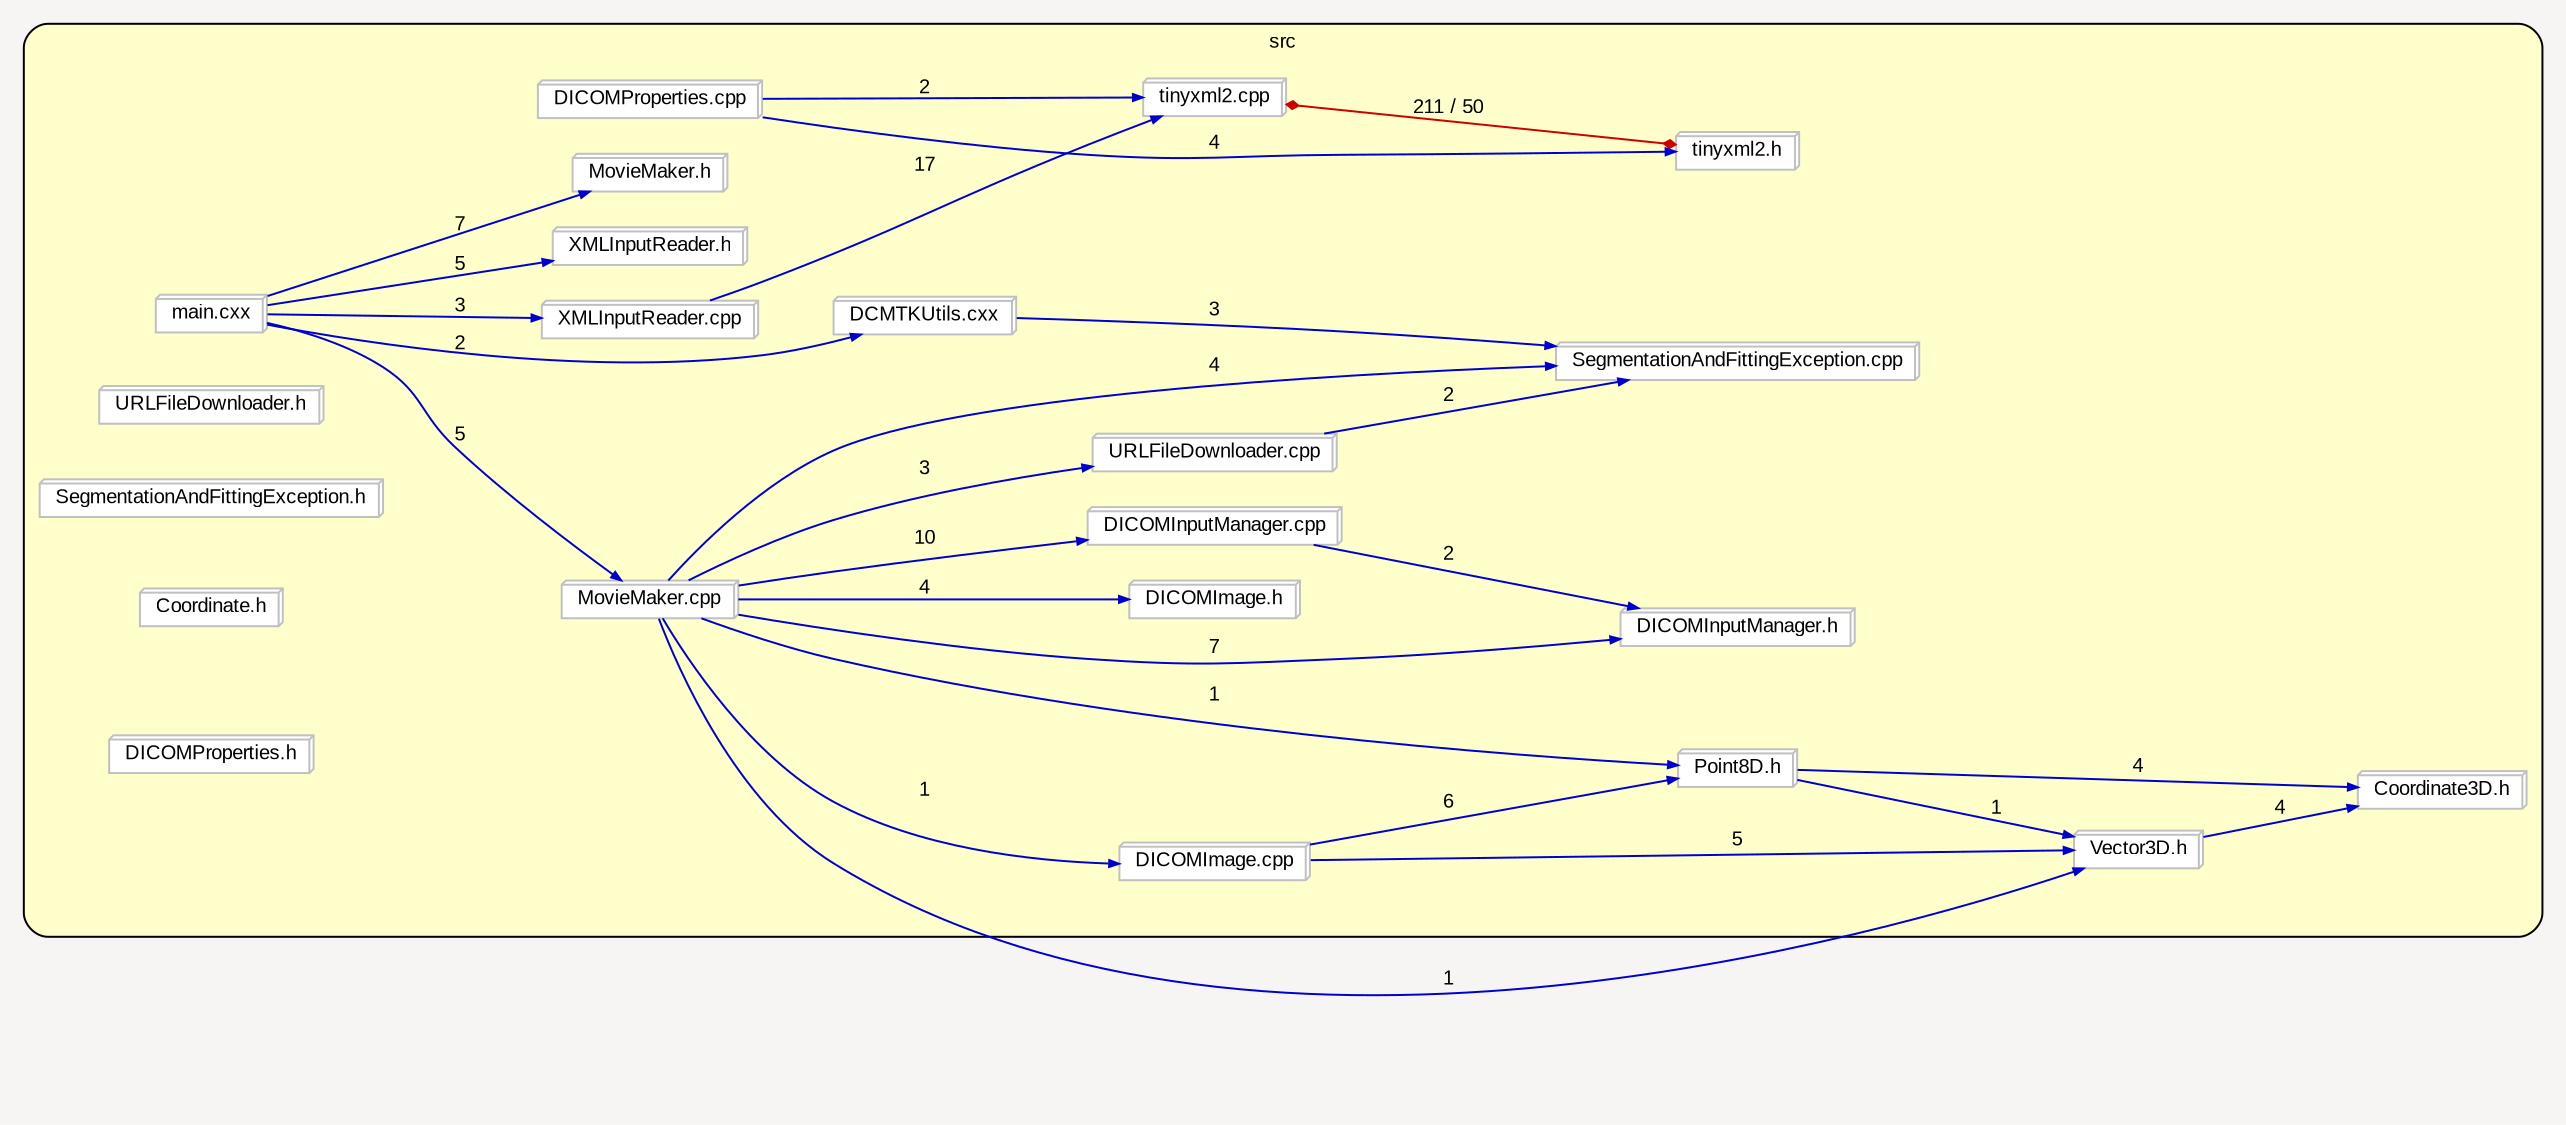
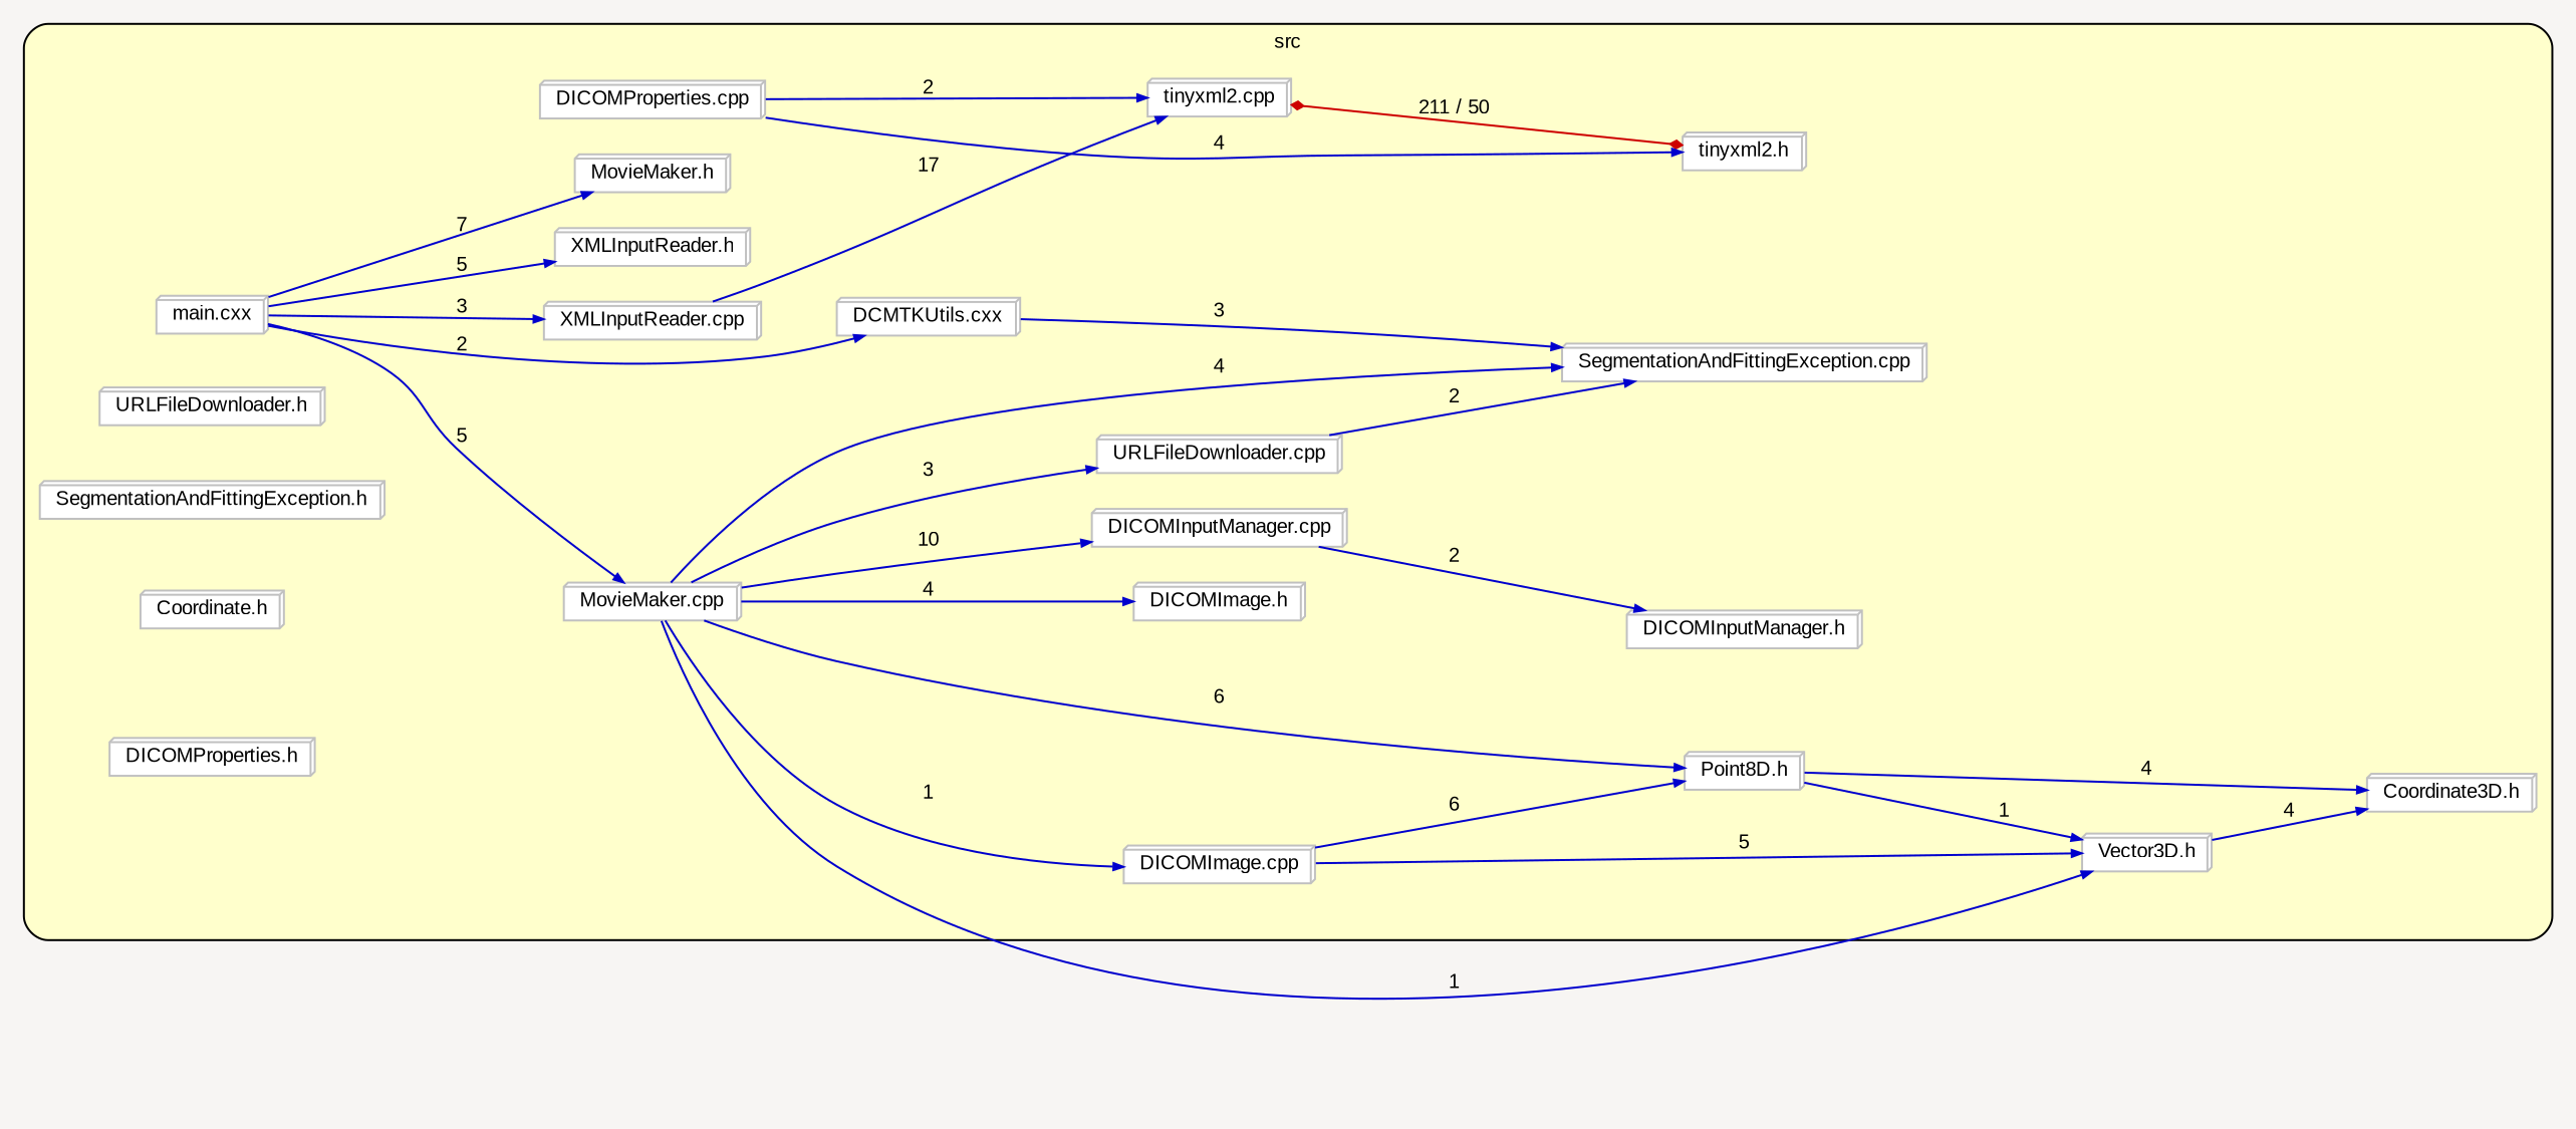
  digraph {
    bgcolor="#F7F5F3"
    compound=true
    fillcolor="#FFFFCC"
    fontname="Liberation Sans"
    fontsize=10
    pack=true
    packmode=clust
    rankdir=LR
    ranksep=1.0
    style="rounded,filled"
    node [color=grey compound=true fillcolor=white fixedsize=false fontname="Liberation Sans" fontsize=10 node_initialized=no shape=box3d style=filled]
    edge [arrowhead=normal arrowsize=0.5 arrowtail=none color=blue3 compound=true dir=forward fontcolor=black fontname="Liberation Sans" fontsize=10]
    __N2 [fixedsize=true height=0.01 shape=none style="invis,none" width=0.347222]
    n2 [height=0.0 label="DICOMInputManager.cpp" width=0.0]
    n3 [height=0.0 label="DICOMInputManager.h" width=0.0]
    n4 [height=0.0 label="tinyxml2.cpp" width=0.0]
    n5 [height=0.0 label="tinyxml2.h" width=0.0]
    n6 [height=0.0 label="URLFileDownloader.cpp" width=0.0]
    n7 [height=0.0 label="SegmentationAndFittingException.cpp" width=0.0]
    n8 [height=0.0 label="Vector3D.h" width=0.0]
    n9 [height=0.0 label="Coordinate3D.h" width=0.0]
    n10 [height=0.0 label="XMLInputReader.cpp" width=0.0]
    n11 [height=0.0 label="Point8D.h" width=0.0]
    n12 [height=0.0 label="DCMTKUtils.cxx" width=0.0]
    n13 [height=0.0 label="DICOMProperties.cpp" width=0.0]
    n14 [height=0.0 label="DICOMImage.cpp" width=0.0]
    n15 [height=0.0 label="MovieMaker.cpp" width=0.0]
    n16 [height=0.0 label="DICOMImage.h" width=0.0]
    n17 [height=0.0 label="main.cxx" width=0.0]
    n18 [height=0.0 label="XMLInputReader.h" width=0.0]
    n19 [height=0.0 label="MovieMaker.h" width=0.0]
    n20 [height=0.0 label="URLFileDownloader.h" width=0.0]
    n21 [height=0.0 label="SegmentationAndFittingException.h" width=0.0]
    n22 [height=0.0 label="Coordinate.h" width=0.0]
    n23 [height=0.0 label="DICOMProperties.h" width=0.0]
    subgraph cluster_1 {
      label=src
      __N2
      n2
      n3
      n4
      n5
      n6
      n7
      n8
      n9
      n10
      n11
      n12
      n13
      n14
      n15
      n16
      n17
      n18
      n19
      n20
      n21
      n22
      n23
    }
    n2 -> n3 [label=2]
    n4 -> n5 [arrowhead=diamond arrowtail=diamond color=red3 dir=both label="211 / 50"]
    n6 -> n7 [label=2]
    n8 -> n9 [label=4]
    n10 -> n4 [label=17]
    n11 -> n8 [label=1]
    n11 -> n9 [label=4]
    n12 -> n7 [label=3]
    n13 -> n4 [label=2]
    n13 -> n5 [label=4]
    n14 -> n8 [label=5]
    n14 -> n11 [label=6]
    n15 -> n2 [label=10]
-   n15 -> n3 [label=7]
    n15 -> n6 [label=3]
    n15 -> n7 [label=4]
    n15 -> n8 [label=1]
-   n15 -> n11 [label=1]
+   n15 -> n11 [label=6]
    n15 -> n14 [label=1]
    n15 -> n16 [label=4]
    n17 -> n10 [label=3]
    n17 -> n12 [label=2]
    n17 -> n15 [label=5]
    n17 -> n18 [label=5]
    n17 -> n19 [label=7]
  }
